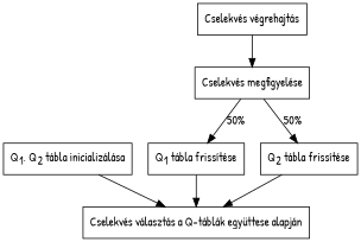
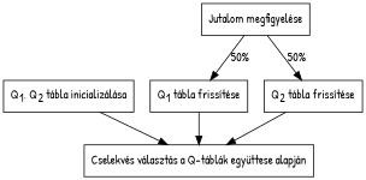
  digraph {
    fontname="Patrick Hand"
    node [fontname="Patrick Hand" shape=rectangle]
    edge [fontname="Patrick Hand"]
    n1 [label=<Q<sub>1</sub>, Q<sub>2</sub> tábla inicializálása>]
    n2 [label="Cselekvés választás a Q-táblák együttese alapján"]
-   n3 [label="Cselekvés végrehajtás"]
-   n4 [label="Cselekvés megfigyelése"]
+   n4 [label="Jutalom megfigyelése"]
    n5 [label=<Q<sub>1</sub> tábla frissítése>]
    n6 [label=<Q<sub>2</sub> tábla frissítése>]
    n1 -> n2
-   n3 -> n4
    n4 -> n5 [label="50%"]
    n4 -> n6 [label="50%"]
    n5 -> n2
    n6 -> n2
  }
